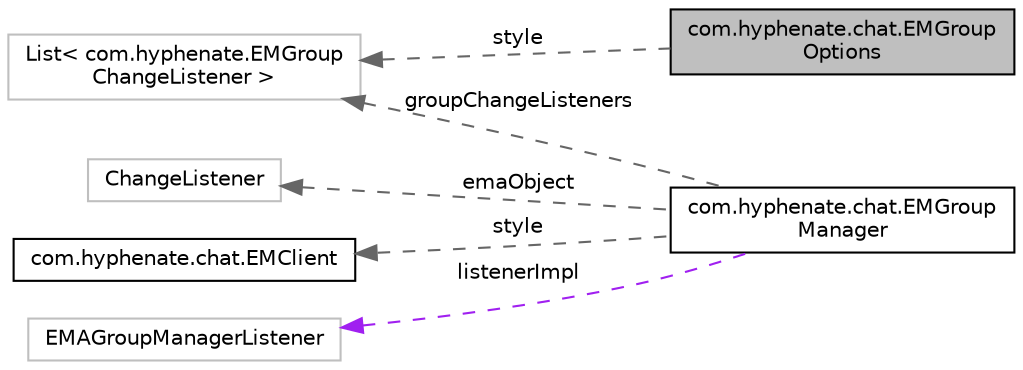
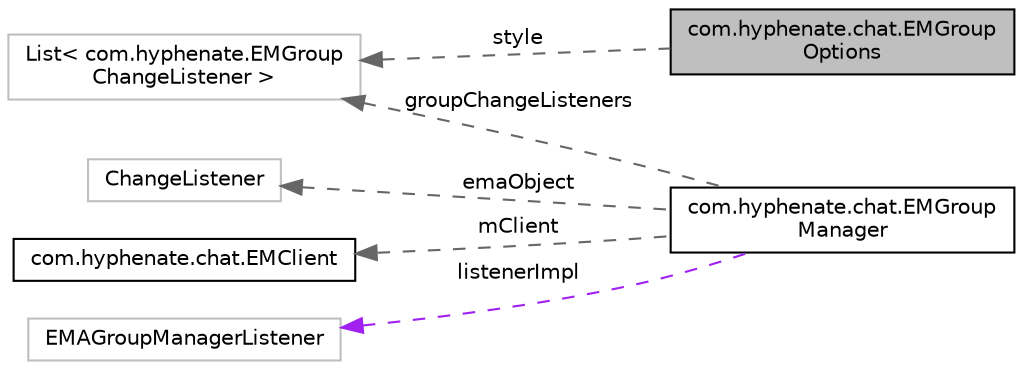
  digraph {
    rankdir=LR
    node [color=black fillcolor=white fontname=Helvetica fontsize=10 shape=record style=filled]
    edge [color=gray40 dir=back fontname=Helvetica fontsize=10 labelfontname=Helvetica labelfontsize=10 style=dashed]
    n1 [fillcolor=grey75 fontcolor=black height=0.2 label="com.hyphenate.chat.EMGroup\lOptions" width=0.4]
    n2 [height=0.2 label="com.hyphenate.chat.EMGroup\lManager" width=0.4]
    n3 [color=grey75 height=0.2 label=ChangeListener width=0.4]
    n4 [color=grey75 height=0.2 label="List\< com.hyphenate.EMGroup\lChangeListener \>" width=0.4]
    n5 [height=0.2 label="com.hyphenate.chat.EMClient" width=0.4]
    n6 [color=grey75 height=0.2 label=EMAGroupManagerListener width=0.4]
    n3 -> n2 [label=" emaObject"]
    n4 -> n1 [label=" style"]
    n4 -> n2 [label=" groupChangeListeners"]
-   n5 -> n2 [label=" style"]
+   n5 -> n2 [label=" mClient"]
    n6 -> n2 [color=purple label=" listenerImpl"]
  }
